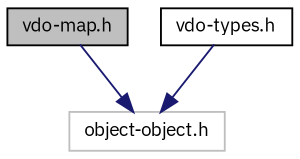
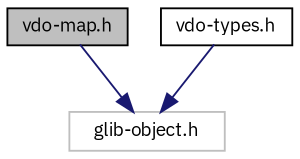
  digraph {
    fontname="IBM Plex Sans"
    node [color=black fillcolor=white fontname="IBM Plex Sans" fontsize=10 shape=record style=filled]
    edge [color=midnightblue fontname="IBM Plex Sans" fontsize=10 labelfontname=Helvetica labelfontsize=10 style=solid]
    n1 [fillcolor=grey75 fontcolor=black height=0.2 label="vdo-map.h" width=0.4]
-   n2 [color=grey75 height=0.2 label="object-object.h" width=0.4]
+   n2 [color=grey75 height=0.2 label="glib-object.h" width=0.4]
    n3 [height=0.2 label="vdo-types.h" width=0.4]
    n1 -> n2
    n3 -> n2
  }
